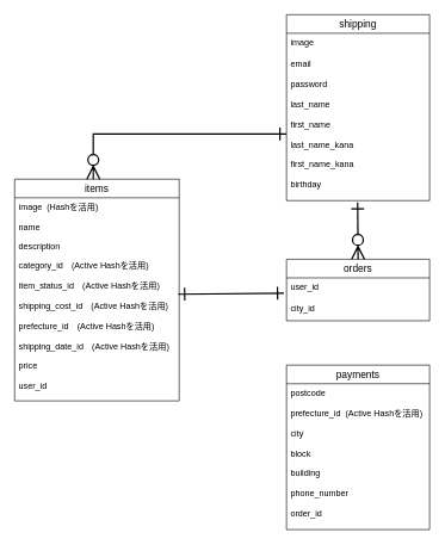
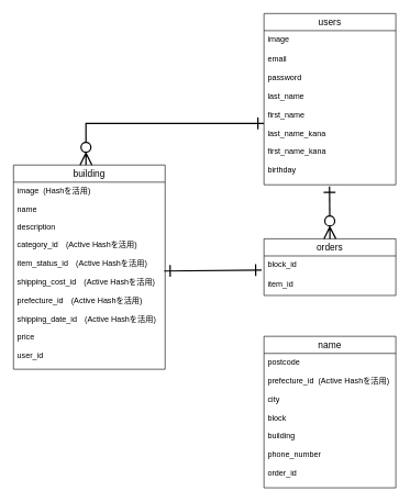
  <mxCell id="0" />
  <mxCell id="1" parent="0" />
- <mxCell id="2" value="shipping" style="swimlane;fontStyle=0;childLayout=stackLayout;horizontal=1;startSize=26;horizontalStack=0;resizeParent=1;resizeParentMax=0;resizeLast=0;collapsible=1;marginBottom=0;align=center;fontSize=14;" parent="1" vertex="1"><mxGeometry x="400" y="20" width="200" height="260" as="geometry" /></mxCell>
+ <mxCell id="2" value="users" style="swimlane;fontStyle=0;childLayout=stackLayout;horizontal=1;startSize=26;horizontalStack=0;resizeParent=1;resizeParentMax=0;resizeLast=0;collapsible=1;marginBottom=0;align=center;fontSize=14;" parent="1" vertex="1"><mxGeometry x="400" y="20" width="200" height="260" as="geometry" /></mxCell>
  <mxCell id="3" value="image" style="text;strokeColor=none;fillColor=none;spacingLeft=4;spacingRight=4;overflow=hidden;rotatable=0;points=[[0,0.5],[1,0.5]];portConstraint=eastwest;fontSize=12;" parent="2" vertex="1"><mxGeometry y="26" width="200" height="30" as="geometry" /></mxCell>
  <mxCell id="4" value="email&#10;&#10;password&#10;&#10;last_name&#10;&#10;first_name&#10;&#10;last_name_kana&#10;&#10;first_name_kana&#10;&#10;birthday" style="text;strokeColor=none;fillColor=none;spacingLeft=4;spacingRight=4;overflow=hidden;rotatable=0;points=[[0,0.5],[1,0.5]];portConstraint=eastwest;fontSize=12;" parent="2" vertex="1"><mxGeometry y="56" width="200" height="204" as="geometry" /></mxCell>
- <mxCell id="5" value="items" style="swimlane;fontStyle=0;childLayout=stackLayout;horizontal=1;startSize=26;horizontalStack=0;resizeParent=1;resizeParentMax=0;resizeLast=0;collapsible=1;marginBottom=0;align=center;fontSize=14;" parent="1" vertex="1"><mxGeometry x="20" y="250" width="230" height="310" as="geometry" /></mxCell>
+ <mxCell id="5" value="building" style="swimlane;fontStyle=0;childLayout=stackLayout;horizontal=1;startSize=26;horizontalStack=0;resizeParent=1;resizeParentMax=0;resizeLast=0;collapsible=1;marginBottom=0;align=center;fontSize=14;" parent="1" vertex="1"><mxGeometry x="20" y="250" width="230" height="310" as="geometry" /></mxCell>
  <mxCell id="6" value="image  (Hashを活用)&#10;&#10;name" style="text;strokeColor=none;fillColor=none;spacingLeft=4;spacingRight=4;overflow=hidden;rotatable=0;points=[[0,0.5],[1,0.5]];portConstraint=eastwest;fontSize=12;" parent="5" vertex="1"><mxGeometry y="26" width="230" height="54" as="geometry" /></mxCell>
  <mxCell id="7" value="description &#10;&#10;category_id　(Active Hashを活用)&#10;&#10;item_status_id　(Active Hashを活用)&#10;&#10;shipping_cost_id　(Active Hashを活用)&#10;&#10;prefecture_id　(Active Hashを活用)&#10;&#10;shipping_date_id　(Active Hashを活用)&#10;&#10;price&#10;&#10;user_id" style="text;strokeColor=none;fillColor=none;spacingLeft=4;spacingRight=4;overflow=hidden;rotatable=0;points=[[0,0.5],[1,0.5]];portConstraint=eastwest;fontSize=12;" parent="5" vertex="1"><mxGeometry y="80" width="230" height="230" as="geometry" /></mxCell>
  <mxCell id="8" value="" style="endArrow=ERzeroToMany;html=1;rounded=0;endSize=15;targetPerimeterSpacing=0;strokeWidth=2;entryX=0.478;entryY=0;entryDx=0;entryDy=0;entryPerimeter=0;endFill=0;startArrow=ERone;startFill=0;edgeStyle=orthogonalEdgeStyle;exitX=-0.001;exitY=0.543;exitDx=0;exitDy=0;exitPerimeter=0;startSize=15;" edge="1" parent="1" source="4" target="5"><mxGeometry relative="1" as="geometry"><mxPoint x="340" y="170" as="sourcePoint" /><mxPoint x="345" y="270" as="targetPoint" /></mxGeometry></mxCell>
  <mxCell id="9" value="orders" style="swimlane;fontStyle=0;childLayout=stackLayout;horizontal=1;startSize=26;horizontalStack=0;resizeParent=1;resizeParentMax=0;resizeLast=0;collapsible=1;marginBottom=0;align=center;fontSize=14;" vertex="1" parent="1"><mxGeometry x="400" y="362" width="200" height="86" as="geometry" /></mxCell>
- <mxCell id="10" value="user_id" style="text;strokeColor=none;fillColor=none;spacingLeft=4;spacingRight=4;overflow=hidden;rotatable=0;points=[[0,0.5],[1,0.5]];portConstraint=eastwest;fontSize=12;" vertex="1" parent="9"><mxGeometry y="26" width="200" height="30" as="geometry" /></mxCell>
- <mxCell id="11" value="city_id" style="text;strokeColor=none;fillColor=none;spacingLeft=4;spacingRight=4;overflow=hidden;rotatable=0;points=[[0,0.5],[1,0.5]];portConstraint=eastwest;fontSize=12;" vertex="1" parent="9"><mxGeometry y="56" width="200" height="30" as="geometry" /></mxCell>
- <mxCell id="12" value="payments" style="swimlane;fontStyle=0;childLayout=stackLayout;horizontal=1;startSize=26;horizontalStack=0;resizeParent=1;resizeParentMax=0;resizeLast=0;collapsible=1;marginBottom=0;align=center;fontSize=14;" vertex="1" parent="1"><mxGeometry x="400" y="510" width="200" height="230" as="geometry" /></mxCell>
+ <mxCell id="10" value="block_id" style="text;strokeColor=none;fillColor=none;spacingLeft=4;spacingRight=4;overflow=hidden;rotatable=0;points=[[0,0.5],[1,0.5]];portConstraint=eastwest;fontSize=12;" vertex="1" parent="9"><mxGeometry y="26" width="200" height="30" as="geometry" /></mxCell>
+ <mxCell id="11" value="item_id" style="text;strokeColor=none;fillColor=none;spacingLeft=4;spacingRight=4;overflow=hidden;rotatable=0;points=[[0,0.5],[1,0.5]];portConstraint=eastwest;fontSize=12;" vertex="1" parent="9"><mxGeometry y="56" width="200" height="30" as="geometry" /></mxCell>
+ <mxCell id="12" value="name" style="swimlane;fontStyle=0;childLayout=stackLayout;horizontal=1;startSize=26;horizontalStack=0;resizeParent=1;resizeParentMax=0;resizeLast=0;collapsible=1;marginBottom=0;align=center;fontSize=14;" vertex="1" parent="1"><mxGeometry x="400" y="510" width="200" height="230" as="geometry" /></mxCell>
  <mxCell id="13" value="postcode&#10;&#10;prefecture_id  (Active Hashを活用)&#10;&#10;city&#10;&#10;block&#10;&#10;building&#10;&#10;phone_number&#10;&#10;order_id" style="text;strokeColor=none;fillColor=none;spacingLeft=4;spacingRight=4;overflow=hidden;rotatable=0;points=[[0,0.5],[1,0.5]];portConstraint=eastwest;fontSize=12;" vertex="1" parent="12"><mxGeometry y="26" width="200" height="204" as="geometry" /></mxCell>
  <mxCell id="14" value="" style="endArrow=ERone;html=1;rounded=0;endSize=15;targetPerimeterSpacing=0;strokeWidth=2;entryX=0.497;entryY=1.012;entryDx=0;entryDy=0;entryPerimeter=0;exitX=0.5;exitY=0;exitDx=0;exitDy=0;startArrow=ERzeroToMany;startFill=0;endFill=0;startSize=15;" edge="1" parent="1" source="9" target="4"><mxGeometry relative="1" as="geometry"><mxPoint x="370" y="330" as="sourcePoint" /><mxPoint x="530" y="330" as="targetPoint" /></mxGeometry></mxCell>
  <mxCell id="15" value="" style="endArrow=ERone;html=1;rounded=0;endSize=15;targetPerimeterSpacing=0;strokeWidth=2;entryX=-0.018;entryY=0.715;entryDx=0;entryDy=0;startArrow=ERone;startFill=0;endFill=0;exitX=0.994;exitY=0.352;exitDx=0;exitDy=0;exitPerimeter=0;startSize=15;entryPerimeter=0;" edge="1" parent="1" source="7" target="10"><mxGeometry relative="1" as="geometry"><mxPoint x="370" y="371" as="sourcePoint" /><mxPoint x="440" y="370" as="targetPoint" /></mxGeometry></mxCell>
